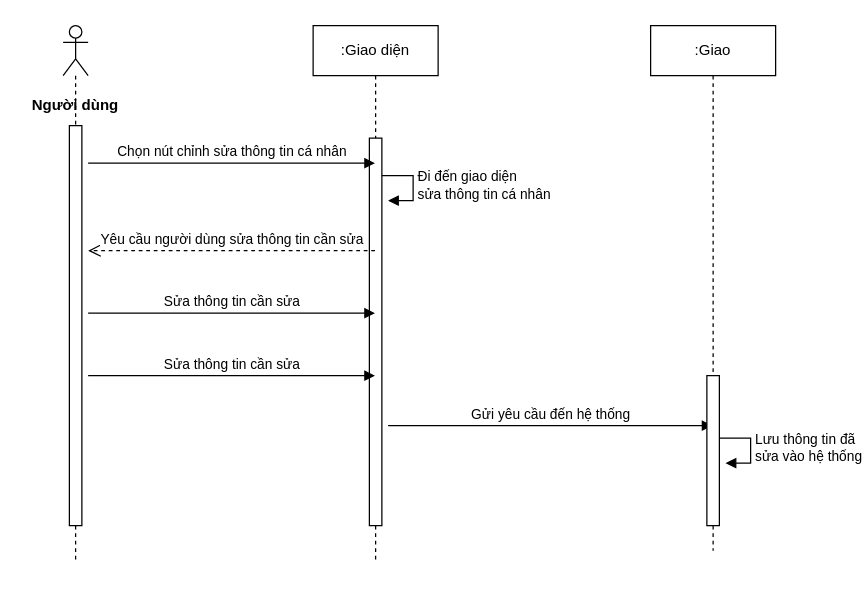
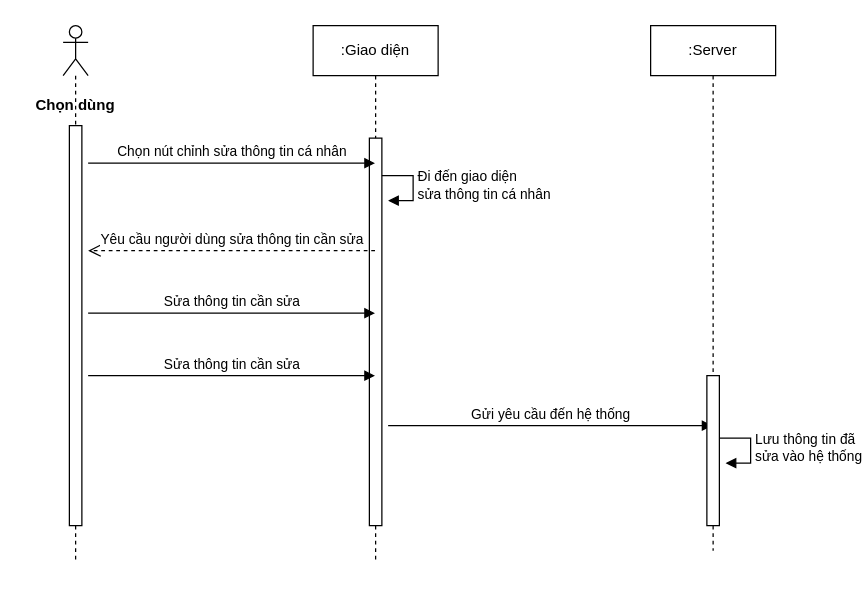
  <mxCell id="0" />
  <mxCell id="1" parent="0" />
  <mxCell id="2" value="" style="shape=umlLifeline;participant=umlActor;perimeter=lifelinePerimeter;whiteSpace=wrap;html=1;container=1;collapsible=0;recursiveResize=0;verticalAlign=top;spacingTop=36;outlineConnect=0;" vertex="1" parent="1"><mxGeometry x="50" y="20" width="20" height="430" as="geometry" /></mxCell>
  <mxCell id="3" value="" style="html=1;points=[];perimeter=orthogonalPerimeter;" vertex="1" parent="2"><mxGeometry x="5" y="80" width="10" height="320" as="geometry" /></mxCell>
  <mxCell id="4" value=":Giao diện" style="shape=umlLifeline;perimeter=lifelinePerimeter;whiteSpace=wrap;html=1;container=1;collapsible=0;recursiveResize=0;outlineConnect=0;" vertex="1" parent="1"><mxGeometry x="250" y="20" width="100" height="430" as="geometry" /></mxCell>
  <mxCell id="5" value="" style="html=1;points=[];perimeter=orthogonalPerimeter;" vertex="1" parent="4"><mxGeometry x="45" y="90" width="10" height="310" as="geometry" /></mxCell>
  <mxCell id="6" value="Đi đến giao diện&amp;nbsp;&lt;br&gt;sửa thông tin cá nhân" style="edgeStyle=orthogonalEdgeStyle;html=1;align=left;spacingLeft=2;endArrow=block;rounded=0;entryX=1;entryY=0;" edge="1" parent="4"><mxGeometry relative="1" as="geometry"><mxPoint x="55" y="120" as="sourcePoint" /><Array as="points"><mxPoint x="80" y="120" /></Array><mxPoint x="60" y="140" as="targetPoint" /></mxGeometry></mxCell>
  <mxCell id="7" value="Gửi yêu cầu đến hệ thống" style="html=1;verticalAlign=bottom;endArrow=block;" edge="1" parent="4" target="8"><mxGeometry width="80" relative="1" as="geometry"><mxPoint x="60" y="320" as="sourcePoint" /><mxPoint x="140" y="320" as="targetPoint" /></mxGeometry></mxCell>
- <mxCell id="8" value=":Giao" style="shape=umlLifeline;perimeter=lifelinePerimeter;whiteSpace=wrap;html=1;container=1;collapsible=0;recursiveResize=0;outlineConnect=0;" vertex="1" parent="1"><mxGeometry x="520" y="20" width="100" height="420" as="geometry" /></mxCell>
+ <mxCell id="8" value=":Server" style="shape=umlLifeline;perimeter=lifelinePerimeter;whiteSpace=wrap;html=1;container=1;collapsible=0;recursiveResize=0;outlineConnect=0;" vertex="1" parent="1"><mxGeometry x="520" y="20" width="100" height="420" as="geometry" /></mxCell>
  <mxCell id="9" value="" style="html=1;points=[];perimeter=orthogonalPerimeter;" vertex="1" parent="8"><mxGeometry x="45" y="280" width="10" height="120" as="geometry" /></mxCell>
  <mxCell id="10" value="Lưu thông tin đã&lt;br&gt;sửa vào hệ thống" style="edgeStyle=orthogonalEdgeStyle;html=1;align=left;spacingLeft=2;endArrow=block;rounded=0;entryX=1;entryY=0;" edge="1" parent="8"><mxGeometry relative="1" as="geometry"><mxPoint x="55" y="330" as="sourcePoint" /><Array as="points"><mxPoint x="80" y="330" /></Array><mxPoint x="60" y="350" as="targetPoint" /></mxGeometry></mxCell>
- <mxCell id="11" value="Người dùng" style="text;align=center;fontStyle=1;verticalAlign=middle;spacingLeft=3;spacingRight=3;strokeColor=none;rotatable=0;points=[[0,0.5],[1,0.5]];portConstraint=eastwest;" vertex="1" parent="1"><mxGeometry x="20" y="70" width="80" height="26" as="geometry" /></mxCell>
+ <mxCell id="11" value="Chọn dùng" style="text;align=center;fontStyle=1;verticalAlign=middle;spacingLeft=3;spacingRight=3;strokeColor=none;rotatable=0;points=[[0,0.5],[1,0.5]];portConstraint=eastwest;" vertex="1" parent="1"><mxGeometry x="20" y="70" width="80" height="26" as="geometry" /></mxCell>
  <mxCell id="12" value="Chọn nút chỉnh sửa thông tin cá nhân" style="html=1;verticalAlign=bottom;endArrow=block;" edge="1" parent="1" target="4"><mxGeometry width="80" relative="1" as="geometry"><mxPoint x="70" y="130" as="sourcePoint" /><mxPoint x="150" y="130" as="targetPoint" /></mxGeometry></mxCell>
  <mxCell id="13" value="Yêu cầu người dùng sửa thông tin cần sửa" style="html=1;verticalAlign=bottom;endArrow=open;dashed=1;endSize=8;" edge="1" parent="1" source="4"><mxGeometry relative="1" as="geometry"><mxPoint x="150" y="200" as="sourcePoint" /><mxPoint x="70" y="200" as="targetPoint" /></mxGeometry></mxCell>
  <mxCell id="14" value="Sửa thông tin cần sửa" style="html=1;verticalAlign=bottom;endArrow=block;" edge="1" parent="1" target="4"><mxGeometry width="80" relative="1" as="geometry"><mxPoint x="70" y="250" as="sourcePoint" /><mxPoint x="150" y="250" as="targetPoint" /></mxGeometry></mxCell>
  <mxCell id="15" value="Sửa thông tin cần sửa" style="html=1;verticalAlign=bottom;endArrow=block;" edge="1" parent="1" target="4"><mxGeometry width="80" relative="1" as="geometry"><mxPoint x="70" y="300" as="sourcePoint" /><mxPoint x="150" y="300" as="targetPoint" /></mxGeometry></mxCell>
